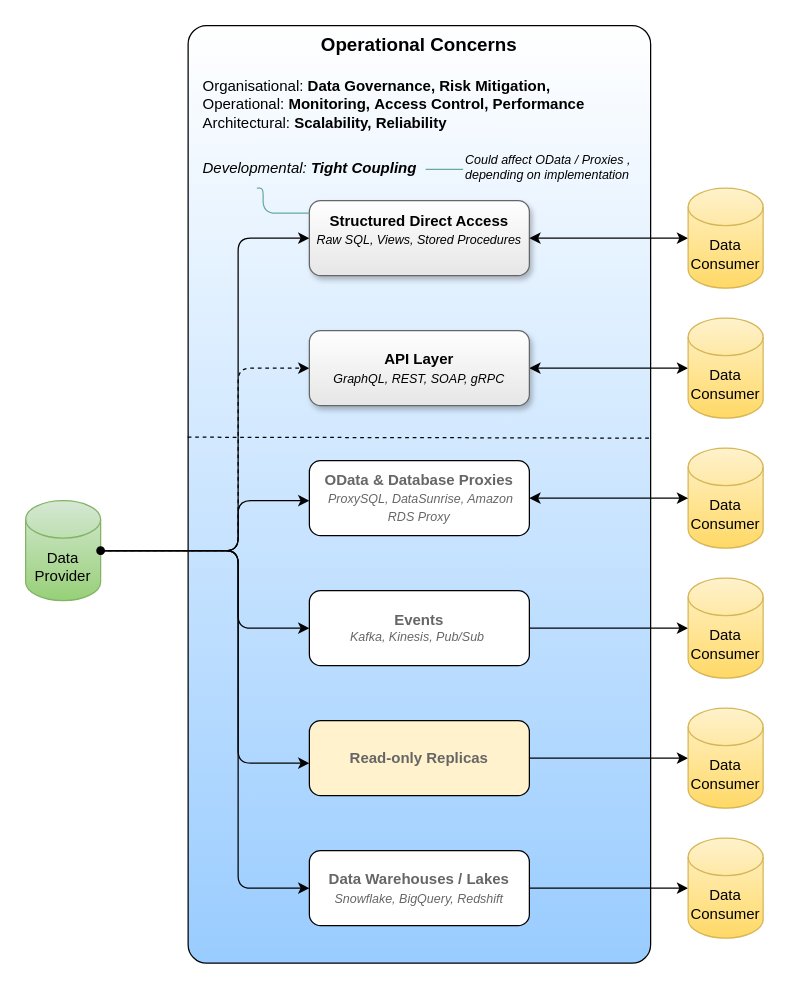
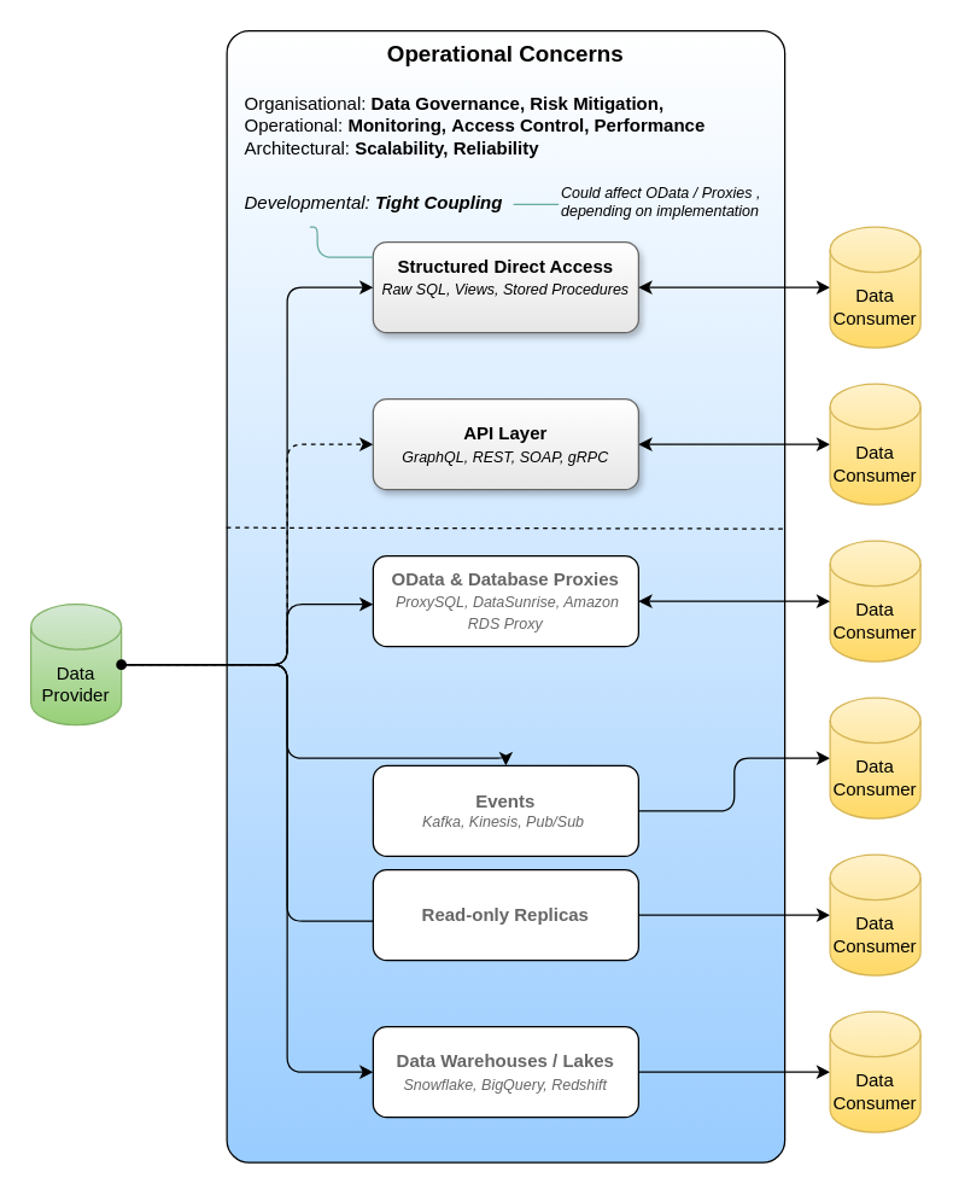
  <mxCell id="0" />
  <mxCell id="1" parent="0" />
  <mxCell id="2" value="Data Provider" style="shape=cylinder3;whiteSpace=wrap;html=1;boundedLbl=1;backgroundOutline=1;size=15;fillColor=#d5e8d4;strokeColor=#82b366;gradientColor=#97d077;" vertex="1" parent="1"><mxGeometry x="20" y="400" width="60" height="80" as="geometry" /></mxCell>
  <mxCell id="3" value="Operational Concerns" style="rounded=1;whiteSpace=wrap;html=1;arcSize=4;horizontal=1;verticalAlign=top;gradientColor=#99CCFF;fontStyle=1;fontSize=15;" vertex="1" parent="1"><mxGeometry x="150" y="20" width="370" height="750" as="geometry" /></mxCell>
  <mxCell id="4" value="&lt;b&gt;Structured Direct Access&lt;/b&gt;&lt;br&gt;&lt;i style=&quot;&quot;&gt;&lt;font style=&quot;font-size: 10px;&quot;&gt;Raw SQL, Views, Stored Procedures&lt;/font&gt;&lt;/i&gt;&lt;div style=&quot;font-size: 11px;&quot;&gt;&lt;i&gt;&lt;br&gt;&lt;/i&gt;&lt;/div&gt;" style="rounded=1;whiteSpace=wrap;html=1;shadow=1;fillColor=#FFFFFF;gradientColor=#E6E6E6;strokeColor=#666666;" vertex="1" parent="1"><mxGeometry x="247" y="160" width="176" height="60" as="geometry" /></mxCell>
- <mxCell id="5" value="&lt;div&gt;&lt;b style=&quot;&quot;&gt;Events&lt;/b&gt;&lt;/div&gt;&lt;div style=&quot;font-size: 10px;&quot;&gt;&lt;i&gt;Kafka, Kinesis, Pub/Sub&lt;/i&gt;&amp;nbsp;&lt;b style=&quot;&quot;&gt;&lt;/b&gt;&lt;/div&gt;" style="rounded=1;whiteSpace=wrap;html=1;fontColor=#666666;" vertex="1" parent="1"><mxGeometry x="247" y="472" width="176" height="60" as="geometry" /></mxCell>
- <mxCell id="6" value="&lt;div&gt;&lt;b style=&quot;&quot;&gt;Read-only Replicas&lt;/b&gt;&lt;/div&gt;" style="rounded=1;whiteSpace=wrap;html=1;fontColor=#666666;fillColor=#fff2cc;" vertex="1" parent="1"><mxGeometry x="247" y="576" width="176" height="60" as="geometry" /></mxCell>
+ <mxCell id="5" value="&lt;div&gt;&lt;b style=&quot;&quot;&gt;Events&lt;/b&gt;&lt;/div&gt;&lt;div style=&quot;font-size: 10px;&quot;&gt;&lt;i&gt;Kafka, Kinesis, Pub/Sub&lt;/i&gt;&amp;nbsp;&lt;b style=&quot;&quot;&gt;&lt;/b&gt;&lt;/div&gt;" style="rounded=1;whiteSpace=wrap;html=1;fontColor=#666666;" vertex="1" parent="1"><mxGeometry x="247" y="507" width="176" height="60" as="geometry" /></mxCell>
+ <mxCell id="6" value="&lt;div&gt;&lt;b style=&quot;&quot;&gt;Read-only Replicas&lt;/b&gt;&lt;/div&gt;" style="rounded=1;whiteSpace=wrap;html=1;fontColor=#666666;" vertex="1" parent="1"><mxGeometry x="247" y="576" width="176" height="60" as="geometry" /></mxCell>
  <mxCell id="7" value="&lt;div&gt;&lt;b style=&quot;&quot;&gt;Data Warehouses / Lakes&lt;/b&gt;&lt;/div&gt;&lt;div&gt;&lt;i&gt;&lt;font style=&quot;font-size: 10px;&quot;&gt;Snowflake, BigQuery, Redshift&lt;/font&gt;&lt;/i&gt;&lt;/div&gt;" style="rounded=1;whiteSpace=wrap;html=1;fontColor=#666666;" vertex="1" parent="1"><mxGeometry x="247" y="680" width="176" height="60" as="geometry" /></mxCell>
  <mxCell id="8" value="" style="endArrow=classic;html=1;rounded=1;edgeStyle=orthogonalEdgeStyle;" edge="1" parent="1" source="2" target="4"><mxGeometry width="50" height="50" relative="1" as="geometry"><mxPoint x="80" y="460.091" as="sourcePoint" /><mxPoint x="170" y="200" as="targetPoint" /><Array as="points"><mxPoint x="190" y="440" /><mxPoint x="190" y="190" /></Array></mxGeometry></mxCell>
  <mxCell id="9" value="" style="endArrow=classic;html=1;rounded=1;edgeStyle=orthogonalEdgeStyle;" edge="1" parent="1" source="2" target="5"><mxGeometry width="50" height="50" relative="1" as="geometry"><mxPoint x="80" y="460.091" as="sourcePoint" /><mxPoint x="290" y="220" as="targetPoint" /><Array as="points"><mxPoint x="190" y="440" /><mxPoint x="190" y="502" /></Array></mxGeometry></mxCell>
- <mxCell id="10" value="" style="endArrow=classic;html=1;rounded=1;edgeStyle=orthogonalEdgeStyle;" edge="1" parent="1" source="2" target="6"><mxGeometry width="50" height="50" relative="1" as="geometry"><mxPoint x="80" y="460.091" as="sourcePoint" /><mxPoint x="300" y="230" as="targetPoint" /><Array as="points"><mxPoint x="190" y="440" /><mxPoint x="190" y="610" /></Array></mxGeometry></mxCell>
+ <mxCell id="10" value="" style="endArrow=none;html=1;rounded=1;edgeStyle=orthogonalEdgeStyle;" edge="1" parent="1" source="2" target="6"><mxGeometry width="50" height="50" relative="1" as="geometry"><mxPoint x="80" y="460.091" as="sourcePoint" /><mxPoint x="300" y="230" as="targetPoint" /><Array as="points"><mxPoint x="190" y="440" /><mxPoint x="190" y="610" /></Array></mxGeometry></mxCell>
  <mxCell id="11" value="" style="endArrow=classic;html=1;rounded=1;edgeStyle=orthogonalEdgeStyle;startArrow=classic;startFill=1;" edge="1" parent="1" source="4" target="14"><mxGeometry width="50" height="50" relative="1" as="geometry"><mxPoint x="160" y="400" as="sourcePoint" /><mxPoint x="600" y="460.091" as="targetPoint" /><Array as="points" /></mxGeometry></mxCell>
  <mxCell id="12" value="" style="endArrow=classic;html=1;rounded=1;edgeStyle=orthogonalEdgeStyle;startArrow=oval;startFill=1;" edge="1" parent="1" source="2" target="7"><mxGeometry width="50" height="50" relative="1" as="geometry"><mxPoint x="80" y="460.091" as="sourcePoint" /><mxPoint x="270" y="630" as="targetPoint" /><Array as="points"><mxPoint x="190" y="440" /><mxPoint x="190" y="710" /></Array></mxGeometry></mxCell>
  <mxCell id="13" value="Organisational:&amp;nbsp;&lt;b&gt;Data Governance, Risk Mitigation,&amp;nbsp;&lt;/b&gt;&lt;div&gt;&lt;span style=&quot;background-color: initial;&quot;&gt;Operational:&amp;nbsp;&lt;b&gt;Monitoring,&amp;nbsp;&lt;/b&gt;&lt;/span&gt;&lt;b style=&quot;background-color: initial;&quot;&gt;Access Control, Performance&lt;/b&gt;&lt;/div&gt;&lt;div&gt;&lt;span style=&quot;background-color: initial;&quot;&gt;Architectural:&amp;nbsp;&lt;b&gt;Scalability,&amp;nbsp;&lt;/b&gt;&lt;/span&gt;&lt;b style=&quot;background-color: initial;&quot;&gt;Reliability&lt;/b&gt;&lt;/div&gt;&lt;div&gt;&lt;br&gt;&lt;/div&gt;" style="text;html=1;align=left;verticalAlign=middle;whiteSpace=wrap;rounded=0;" vertex="1" parent="1"><mxGeometry x="160" y="60" width="320" height="60" as="geometry" /></mxCell>
  <mxCell id="14" value="Data Consumer" style="shape=cylinder3;whiteSpace=wrap;html=1;boundedLbl=1;backgroundOutline=1;size=15;fillColor=#fff2cc;strokeColor=#d6b656;gradientColor=#ffd966;" vertex="1" parent="1"><mxGeometry x="550" y="150" width="60" height="80" as="geometry" /></mxCell>
  <mxCell id="15" value="" style="endArrow=classic;html=1;rounded=1;edgeStyle=orthogonalEdgeStyle;strokeColor=default;align=center;verticalAlign=middle;fontFamily=Helvetica;fontSize=11;fontColor=default;labelBackgroundColor=default;startArrow=classic;startFill=1;" edge="1" parent="1" target="29" source="16"><mxGeometry width="50" height="50" relative="1" as="geometry"><mxPoint x="436" y="290" as="sourcePoint" /><mxPoint x="600" y="560.091" as="targetPoint" /><Array as="points" /></mxGeometry></mxCell>
  <mxCell id="16" value="Data Consumer" style="shape=cylinder3;whiteSpace=wrap;html=1;boundedLbl=1;backgroundOutline=1;size=15;fillColor=#fff2cc;strokeColor=#d6b656;gradientColor=#ffd966;" vertex="1" parent="1"><mxGeometry x="550" y="254" width="60" height="80" as="geometry" /></mxCell>
  <mxCell id="17" value="Data Consumer" style="shape=cylinder3;whiteSpace=wrap;html=1;boundedLbl=1;backgroundOutline=1;size=15;fillColor=#fff2cc;strokeColor=#d6b656;gradientColor=#ffd966;" vertex="1" parent="1"><mxGeometry x="550" y="358" width="60" height="80" as="geometry" /></mxCell>
  <mxCell id="18" value="" style="endArrow=classic;html=1;rounded=1;edgeStyle=orthogonalEdgeStyle;" edge="1" parent="1" target="19" source="5"><mxGeometry width="50" height="50" relative="1" as="geometry"><mxPoint x="436" y="500" as="sourcePoint" /><mxPoint x="600" y="770.091" as="targetPoint" /><Array as="points" /></mxGeometry></mxCell>
  <mxCell id="19" value="Data Consumer" style="shape=cylinder3;whiteSpace=wrap;html=1;boundedLbl=1;backgroundOutline=1;size=15;fillColor=#fff2cc;strokeColor=#d6b656;gradientColor=#ffd966;" vertex="1" parent="1"><mxGeometry x="550" y="462" width="60" height="80" as="geometry" /></mxCell>
  <mxCell id="20" value="" style="endArrow=classic;html=1;rounded=1;edgeStyle=orthogonalEdgeStyle;" edge="1" parent="1" target="21" source="6"><mxGeometry width="50" height="50" relative="1" as="geometry"><mxPoint x="436" y="610" as="sourcePoint" /><mxPoint x="600" y="880.091" as="targetPoint" /><Array as="points" /></mxGeometry></mxCell>
  <mxCell id="21" value="Data Consumer" style="shape=cylinder3;whiteSpace=wrap;html=1;boundedLbl=1;backgroundOutline=1;size=15;fillColor=#fff2cc;strokeColor=#d6b656;gradientColor=#ffd966;" vertex="1" parent="1"><mxGeometry x="550" y="566" width="60" height="80" as="geometry" /></mxCell>
  <mxCell id="22" value="" style="endArrow=classic;html=1;rounded=1;edgeStyle=orthogonalEdgeStyle;" edge="1" parent="1" target="23" source="7"><mxGeometry width="50" height="50" relative="1" as="geometry"><mxPoint x="436" y="730" as="sourcePoint" /><mxPoint x="600" y="1000.091" as="targetPoint" /><Array as="points" /></mxGeometry></mxCell>
  <mxCell id="23" value="Data Consumer" style="shape=cylinder3;whiteSpace=wrap;html=1;boundedLbl=1;backgroundOutline=1;size=15;fillColor=#fff2cc;strokeColor=#d6b656;gradientColor=#ffd966;" vertex="1" parent="1"><mxGeometry x="550" y="670" width="60" height="80" as="geometry" /></mxCell>
  <mxCell id="24" value="&lt;span style=&quot;forced-color-adjust: none; color: rgb(0, 0, 0); font-family: Helvetica; font-size: 12px; font-variant-ligatures: normal; font-variant-caps: normal; font-weight: 400; letter-spacing: normal; orphans: 2; text-align: left; text-indent: 0px; text-transform: none; widows: 2; word-spacing: 0px; -webkit-text-stroke-width: 0px; white-space: normal; background-color: initial; text-decoration-thickness: initial; text-decoration-style: initial; text-decoration-color: initial;&quot;&gt;Developmental:&lt;span&gt;&amp;nbsp;&lt;/span&gt;&lt;/span&gt;&lt;b style=&quot;forced-color-adjust: none; color: rgb(0, 0, 0); font-family: Helvetica; font-size: 12px; font-variant-ligatures: normal; font-variant-caps: normal; letter-spacing: normal; orphans: 2; text-align: left; text-indent: 0px; text-transform: none; widows: 2; word-spacing: 0px; -webkit-text-stroke-width: 0px; white-space: normal; background-color: initial; text-decoration-thickness: initial; text-decoration-style: initial; text-decoration-color: initial;&quot;&gt;Tight Coupling&lt;/b&gt;" style="text;whiteSpace=wrap;html=1;fontStyle=2" vertex="1" parent="1"><mxGeometry x="160" y="120" width="180" height="30" as="geometry" /></mxCell>
  <mxCell id="25" value="" style="endArrow=none;html=1;strokeWidth=1;rounded=1;edgeStyle=orthogonalEdgeStyle;strokeColor=#67AB9F;curved=0;entryX=0.25;entryY=1;entryDx=0;entryDy=0;" edge="1" parent="1" source="4" target="24"><mxGeometry width="50" height="50" relative="1" as="geometry"><mxPoint x="692" y="160" as="sourcePoint" /><mxPoint x="342.857" y="140" as="targetPoint" /><Array as="points"><mxPoint x="210" y="170" /></Array></mxGeometry></mxCell>
  <mxCell id="26" value="Could affect OData / Proxies , depending on implementation" style="text;whiteSpace=wrap;html=1;fontStyle=2;fontSize=10;" vertex="1" parent="1"><mxGeometry x="370" y="115" width="140" height="40" as="geometry" /></mxCell>
  <mxCell id="27" value="" style="endArrow=none;html=1;strokeWidth=1;rounded=1;edgeStyle=orthogonalEdgeStyle;strokeColor=#67AB9F;curved=0;" edge="1" parent="1" source="26" target="24"><mxGeometry width="50" height="50" relative="1" as="geometry"><mxPoint x="400" y="170" as="sourcePoint" /><mxPoint x="352.857" y="150" as="targetPoint" /><Array as="points" /></mxGeometry></mxCell>
  <mxCell id="28" value="" style="endArrow=classic;html=1;rounded=1;edgeStyle=orthogonalEdgeStyle;dashed=1;" edge="1" parent="1" source="2" target="29"><mxGeometry width="50" height="50" relative="1" as="geometry"><mxPoint x="80" y="440" as="sourcePoint" /><mxPoint x="368" y="402" as="targetPoint" /><Array as="points"><mxPoint x="190" y="440" /></Array></mxGeometry></mxCell>
  <mxCell id="29" value="&lt;div&gt;&lt;b style=&quot;&quot;&gt;API Layer&lt;/b&gt;&lt;/div&gt;&lt;div&gt;&lt;i&gt;&lt;font style=&quot;font-size: 10px;&quot;&gt;GraphQL, REST, SOAP, gRPC&lt;/font&gt;&lt;/i&gt;&lt;/div&gt;" style="rounded=1;whiteSpace=wrap;html=1;fillColor=#FFFFFF;gradientColor=#E6E6E6;strokeColor=#666666;shadow=1;align=center;verticalAlign=middle;fontFamily=Helvetica;fontSize=12;fontColor=default;" vertex="1" parent="1"><mxGeometry x="247" y="264" width="176" height="60" as="geometry" /></mxCell>
  <mxCell id="30" value="" style="endArrow=classic;html=1;rounded=1;edgeStyle=orthogonalEdgeStyle;" edge="1" parent="1" source="2" target="31"><mxGeometry width="50" height="50" relative="1" as="geometry"><mxPoint x="80" y="440" as="sourcePoint" /><mxPoint x="335" y="324" as="targetPoint" /><Array as="points"><mxPoint x="190" y="440" /><mxPoint x="190" y="400" /></Array></mxGeometry></mxCell>
  <mxCell id="31" value="&lt;div&gt;&lt;b style=&quot;&quot;&gt;OData &amp;amp; Database Proxies&lt;/b&gt;&lt;/div&gt;&lt;div&gt;&lt;i&gt;&lt;font style=&quot;font-size: 10px;&quot;&gt;&amp;nbsp;ProxySQL, DataSunrise, Amazon RDS Proxy&lt;/font&gt;&lt;/i&gt;&lt;/div&gt;" style="rounded=1;whiteSpace=wrap;html=1;fontColor=#666666;" vertex="1" parent="1"><mxGeometry x="247" y="368" width="176" height="60" as="geometry" /></mxCell>
  <mxCell id="32" value="" style="endArrow=classic;html=1;rounded=1;edgeStyle=orthogonalEdgeStyle;strokeColor=default;align=center;verticalAlign=middle;fontFamily=Helvetica;fontSize=11;fontColor=default;labelBackgroundColor=default;startArrow=classic;startFill=1;" edge="1" parent="1" source="17" target="31"><mxGeometry width="50" height="50" relative="1" as="geometry"><mxPoint x="560" y="304" as="sourcePoint" /><mxPoint x="433" y="304" as="targetPoint" /><Array as="points" /></mxGeometry></mxCell>
  <mxCell id="33" value="" style="endArrow=none;html=1;rounded=0;exitX=-0.001;exitY=0.439;exitDx=0;exitDy=0;exitPerimeter=0;dashed=1;" edge="1" parent="1" source="3"><mxGeometry width="50" height="50" relative="1" as="geometry"><mxPoint x="190" y="350" as="sourcePoint" /><mxPoint x="520" y="350" as="targetPoint" /></mxGeometry></mxCell>
